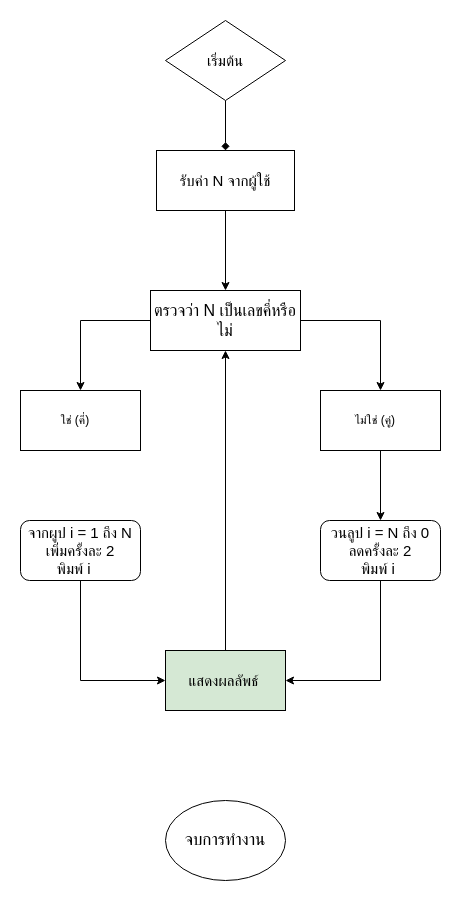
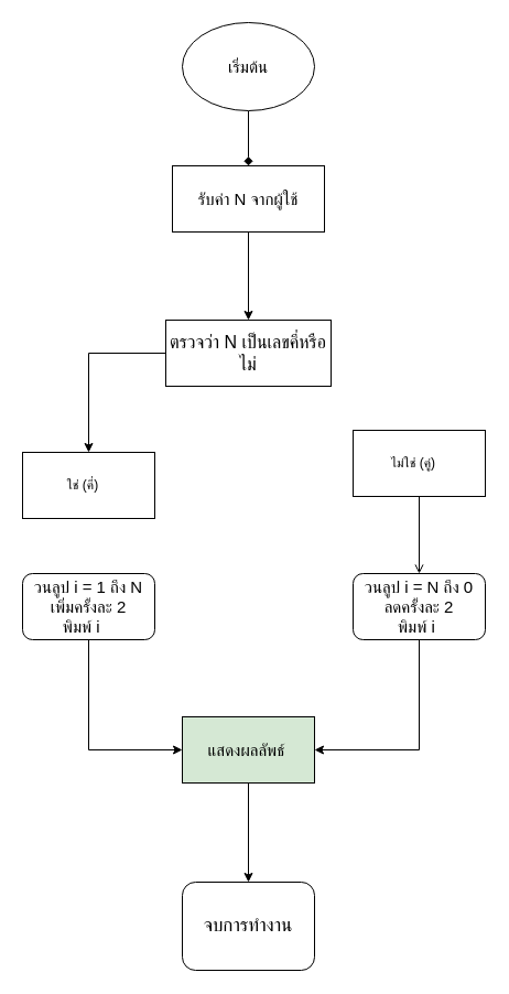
  <mxCell id="0" />
  <mxCell id="1" parent="0" />
  <mxCell id="2" style="edgeStyle=orthogonalEdgeStyle;rounded=0;orthogonalLoop=1;jettySize=auto;html=1;entryX=0.5;entryY=0;entryDx=0;entryDy=0;endArrow=diamond;" edge="1" parent="1" source="3" target="6"><mxGeometry relative="1" as="geometry" /></mxCell>
- <mxCell id="3" value="&lt;font style=&quot;font-size: 15px;&quot;&gt;เริ่มต้น&lt;/font&gt;" style="rhombus;whiteSpace=wrap;html=1;" parent="1" vertex="1"><mxGeometry x="165" y="20" width="120" height="80" as="geometry" /></mxCell>
- <mxCell id="4" value="&lt;font style=&quot;font-size: 17px;&quot;&gt;จบการทำงาน&lt;/font&gt;" style="ellipse;whiteSpace=wrap;html=1;" parent="1" vertex="1"><mxGeometry x="165" y="800" width="120" height="80" as="geometry" /></mxCell>
+ <mxCell id="3" value="&lt;font style=&quot;font-size: 15px;&quot;&gt;เริ่มต้น&lt;/font&gt;" style="ellipse;whiteSpace=wrap;html=1;" parent="1" vertex="1"><mxGeometry x="165" y="20" width="120" height="80" as="geometry" /></mxCell>
+ <mxCell id="4" value="&lt;font style=&quot;font-size: 17px;&quot;&gt;จบการทำงาน&lt;/font&gt;" style="whiteSpace=wrap;html=1;rounded=1;" parent="1" vertex="1"><mxGeometry x="165" y="800" width="120" height="80" as="geometry" /></mxCell>
  <mxCell id="5" style="edgeStyle=orthogonalEdgeStyle;rounded=0;orthogonalLoop=1;jettySize=auto;html=1;entryX=0.5;entryY=0;entryDx=0;entryDy=0;" edge="1" parent="1" source="6" target="9"><mxGeometry relative="1" as="geometry" /></mxCell>
  <mxCell id="6" value="&lt;span style=&quot;font-size: 15px;&quot;&gt;รับค่า N จากผู้ใช้&lt;/span&gt;" style="rounded=0;whiteSpace=wrap;html=1;" vertex="1" parent="1"><mxGeometry x="156" y="150" width="138" height="60" as="geometry" /></mxCell>
  <mxCell id="7" style="edgeStyle=orthogonalEdgeStyle;rounded=0;orthogonalLoop=1;jettySize=auto;html=1;entryX=0.5;entryY=0;entryDx=0;entryDy=0;" edge="1" parent="1" source="9" target="10"><mxGeometry relative="1" as="geometry" /></mxCell>
- <mxCell id="8" style="edgeStyle=orthogonalEdgeStyle;rounded=0;orthogonalLoop=1;jettySize=auto;html=1;entryX=0.5;entryY=0;entryDx=0;entryDy=0;" edge="1" parent="1" source="9" target="12"><mxGeometry relative="1" as="geometry" /></mxCell>
  <mxCell id="9" value="&lt;font style=&quot;font-size: 16px;&quot;&gt;ตรวจว่า N เป็นเลขคี่หรือไม่&lt;/font&gt;" style="rounded=0;whiteSpace=wrap;html=1;" vertex="1" parent="1"><mxGeometry x="150" y="290" width="150" height="60" as="geometry" /></mxCell>
- <mxCell id="10" value="ใช่ (คี่)&amp;nbsp; &amp;nbsp;" style="rounded=0;whiteSpace=wrap;html=1;" vertex="1" parent="1"><mxGeometry x="20" y="390" width="120" height="60" as="geometry" /></mxCell>
- <mxCell id="11" style="edgeStyle=orthogonalEdgeStyle;rounded=0;orthogonalLoop=1;jettySize=auto;html=1;entryX=0.5;entryY=0;entryDx=0;entryDy=0;" edge="1" parent="1" source="12" target="16"><mxGeometry relative="1" as="geometry" /></mxCell>
+ <mxCell id="10" value="ใช่ (คี่)&amp;nbsp; &amp;nbsp;" style="rounded=0;whiteSpace=wrap;html=1;" vertex="1" parent="1"><mxGeometry x="20" y="410" width="120" height="60" as="geometry" /></mxCell>
+ <mxCell id="11" style="edgeStyle=orthogonalEdgeStyle;rounded=0;orthogonalLoop=1;jettySize=auto;html=1;entryX=0.5;entryY=0;entryDx=0;entryDy=0;endArrow=open;" edge="1" parent="1" source="12" target="16"><mxGeometry relative="1" as="geometry" /></mxCell>
  <mxCell id="12" value="ไม่ใช่ (คู่)&amp;nbsp; &amp;nbsp;" style="rounded=0;whiteSpace=wrap;html=1;" vertex="1" parent="1"><mxGeometry x="320" y="390" width="120" height="60" as="geometry" /></mxCell>
  <mxCell id="13" style="edgeStyle=orthogonalEdgeStyle;rounded=0;orthogonalLoop=1;jettySize=auto;html=1;entryX=0;entryY=0.5;entryDx=0;entryDy=0;" edge="1" parent="1" source="14" target="18"><mxGeometry relative="1" as="geometry"><Array as="points"><mxPoint x="80" y="680" /></Array></mxGeometry></mxCell>
- <mxCell id="14" value="&lt;font style=&quot;font-size: 15px;&quot;&gt;จากผูป i = 1 ถึง N&lt;/font&gt;&lt;div&gt;&lt;font style=&quot;font-size: 15px;&quot;&gt;เพิ่มครั้งละ 2&lt;/font&gt;&lt;/div&gt;&lt;div&gt;&lt;font style=&quot;font-size: 15px;&quot;&gt;พิมพ์ i&amp;nbsp; &amp;nbsp;&lt;/font&gt;&lt;/div&gt;" style="rounded=1;whiteSpace=wrap;html=1;" vertex="1" parent="1"><mxGeometry x="20" y="520" width="120" height="60" as="geometry" /></mxCell>
+ <mxCell id="14" value="&lt;font style=&quot;font-size: 15px;&quot;&gt;วนลูป i = 1 ถึง N&lt;/font&gt;&lt;div&gt;&lt;font style=&quot;font-size: 15px;&quot;&gt;เพิ่มครั้งละ 2&lt;/font&gt;&lt;/div&gt;&lt;div&gt;&lt;font style=&quot;font-size: 15px;&quot;&gt;พิมพ์ i&amp;nbsp; &amp;nbsp;&lt;/font&gt;&lt;/div&gt;" style="rounded=1;whiteSpace=wrap;html=1;" vertex="1" parent="1"><mxGeometry x="20" y="520" width="120" height="60" as="geometry" /></mxCell>
  <mxCell id="15" style="edgeStyle=orthogonalEdgeStyle;rounded=0;orthogonalLoop=1;jettySize=auto;html=1;entryX=1;entryY=0.5;entryDx=0;entryDy=0;" edge="1" parent="1" source="16" target="18"><mxGeometry relative="1" as="geometry"><Array as="points"><mxPoint x="380" y="680" /></Array></mxGeometry></mxCell>
  <mxCell id="16" value="&lt;font style=&quot;font-size: 15px;&quot;&gt;วนลูป i = N ถึง 0&lt;/font&gt;&lt;div&gt;&lt;font style=&quot;font-size: 15px;&quot;&gt;ลดครั้งละ 2&lt;/font&gt;&lt;/div&gt;&lt;div&gt;&lt;font style=&quot;font-size: 15px;&quot;&gt;พิมพ์ i&amp;nbsp;&lt;/font&gt;&lt;/div&gt;" style="rounded=1;whiteSpace=wrap;html=1;" vertex="1" parent="1"><mxGeometry x="320" y="520" width="120" height="60" as="geometry" /></mxCell>
- <mxCell id="17" style="edgeStyle=orthogonalEdgeStyle;rounded=0;orthogonalLoop=1;jettySize=auto;html=1;" edge="1" parent="1" source="18" target="9"><mxGeometry relative="1" as="geometry" /></mxCell>
+ <mxCell id="17" style="edgeStyle=orthogonalEdgeStyle;rounded=0;orthogonalLoop=1;jettySize=auto;html=1;entryX=0.5;entryY=0;entryDx=0;entryDy=0;" edge="1" parent="1" source="18" target="4"><mxGeometry relative="1" as="geometry" /></mxCell>
  <mxCell id="18" value="&lt;font style=&quot;font-size: 15px;&quot;&gt;แสดงผลลัพธ์&lt;/font&gt;&amp;nbsp;" style="rounded=0;whiteSpace=wrap;html=1;fillColor=#d5e8d4;" vertex="1" parent="1"><mxGeometry x="165" y="650" width="120" height="60" as="geometry" /></mxCell>
